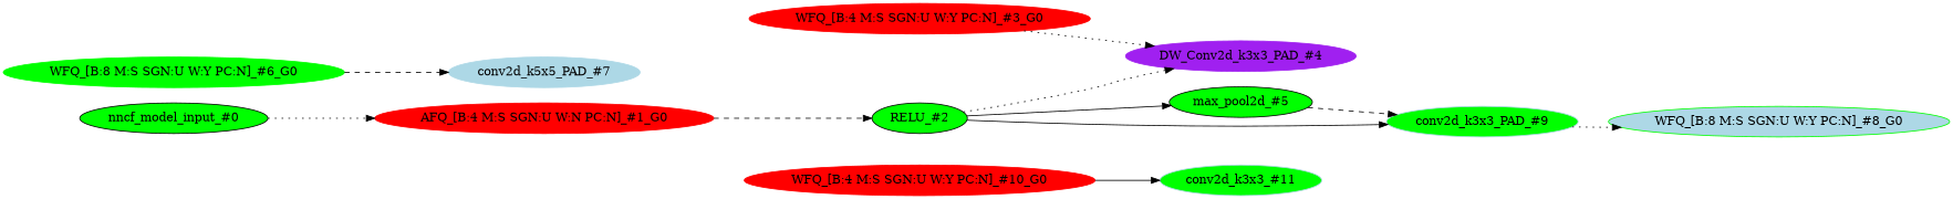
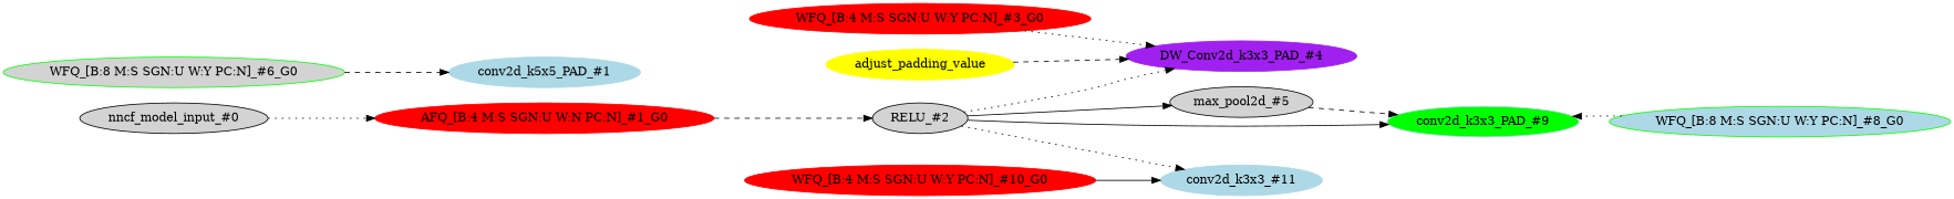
  strict digraph {
    rankdir=LR
    node [style=filled type=symmetric_quantize]
    edge [style=dotted]
-   n1 [label="nncf_model_input_#0" type=nncf_model_input fillcolor=green]
+   n1 [label="nncf_model_input_#0" type=nncf_model_input]
    n2 [color=red label="AFQ_[B:4 M:S SGN:U W:N PC:N]_#1_G0" scope=SymmetricQuantizer]
-   n3 [label="RELU_#2" scope="MultiBranchesModel/ReLU" type=RELU fillcolor=green]
+   n3 [label="RELU_#2" scope="MultiBranchesModel/ReLU" type=RELU]
    n4 [color=purple label="DW_Conv2d_k3x3_PAD_#4" scope="MultiBranchesModel/NNCFConv2d[conv_a]" type=conv2d]
-   n5 [label="max_pool2d_#5" scope="MultiBranchesModel/MaxPool2d[max_pool_b]" type=max_pool2d fillcolor=green]
+   n5 [label="max_pool2d_#5" scope="MultiBranchesModel/MaxPool2d[max_pool_b]" type=max_pool2d]
    n6 [color=lightblue fillcolor=green label="conv2d_k3x3_PAD_#9" scope="MultiBranchesModel/NNCFConv2d[conv_c]" type=conv2d]
-   n7 [color=lightblue label="conv2d_k3x3_#11" scope="MultiBranchesModel/NNCFConv2d[conv_d]" type=conv2d fillcolor=green]
+   n7 [color=lightblue label="conv2d_k3x3_#11" scope="MultiBranchesModel/NNCFConv2d[conv_d]" type=conv2d]
    n8 [color=red label="WFQ_[B:4 M:S SGN:U W:Y PC:N]_#3_G0" scope="MultiBranchesModel/NNCFConv2d[conv_a]/ModuleDict[pre_ops]/UpdateWeight[1]/SymmetricQuantizer[op]"]
-   n9 [color=lightblue label="conv2d_k5x5_PAD_#7" scope="MultiBranchesModel/NNCFConv2d[conv_b]" type=conv2d]
-   n10 [color=green label="WFQ_[B:8 M:S SGN:U W:Y PC:N]_#6_G0" scope="MultiBranchesModel/NNCFConv2d[conv_b]/ModuleDict[pre_ops]/UpdateWeight[0]/SymmetricQuantizer[op]"]
+   n9 [color=lightblue label="conv2d_k5x5_PAD_#1" scope="MultiBranchesModel/NNCFConv2d[conv_b]" type=conv2d]
+   n10 [color=green label="WFQ_[B:8 M:S SGN:U W:Y PC:N]_#6_G0" scope="MultiBranchesModel/NNCFConv2d[conv_b]/ModuleDict[pre_ops]/UpdateWeight[0]/SymmetricQuantizer[op]" fillcolor=lightgrey]
    n11 [color=green fillcolor=lightblue label="WFQ_[B:8 M:S SGN:U W:Y PC:N]_#8_G0" scope="MultiBranchesModel/NNCFConv2d[conv_c]/ModuleDict[pre_ops]/UpdateWeight[0]/SymmetricQuantizer[op]"]
    n12 [color=red label="WFQ_[B:4 M:S SGN:U W:Y PC:N]_#10_G0" scope="MultiBranchesModel/NNCFConv2d[conv_d]/ModuleDict[pre_ops]/UpdateWeight[0]/SymmetricQuantizer[op]"]
+   n13 [color=yellow label=adjust_padding_value type=""]
    n1 -> n2
    n2 -> n3 [style=dashed]
    n3 -> n4
    n3 -> n5 [style=solid]
    n3 -> n6 [style=solid]
+   n3 -> n7
    n5 -> n6 [style=dashed]
    n8 -> n4
    n10 -> n9 [style=dashed]
-   n6 -> n11
+   n11 -> n6
    n12 -> n7 [style=solid]
+   n13 -> n4 [style=dashed]
  }
